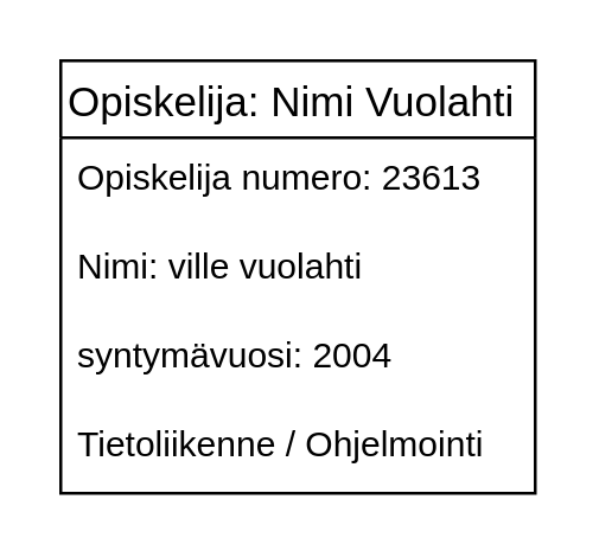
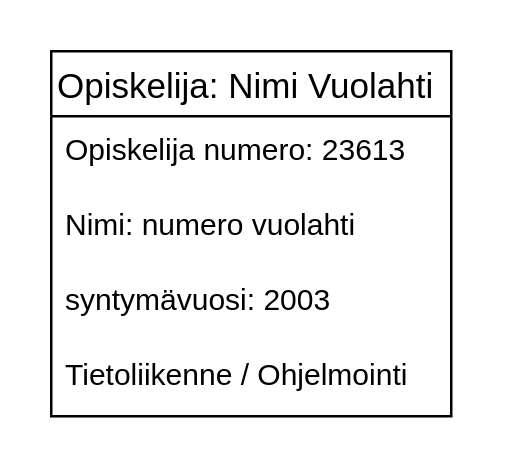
  <mxCell id="0" />
  <mxCell id="1" parent="0" />
  <mxCell id="2" value="Opiskelija: Nimi Vuolahti " style="swimlane;fontStyle=0;childLayout=stackLayout;horizontal=1;startSize=26;horizontalStack=0;resizeParent=1;resizeParentMax=0;resizeLast=0;collapsible=1;marginBottom=0;align=center;fontSize=14;" vertex="1" parent="1"><mxGeometry x="20" y="20" width="160" height="146" as="geometry" /></mxCell>
  <mxCell id="3" value="Opiskelija numero: 23613" style="text;strokeColor=none;fillColor=none;spacingLeft=4;spacingRight=4;overflow=hidden;rotatable=0;points=[[0,0.5],[1,0.5]];portConstraint=eastwest;fontSize=12;" vertex="1" parent="2"><mxGeometry y="26" width="160" height="30" as="geometry" /></mxCell>
- <mxCell id="4" value="Nimi: ville vuolahti " style="text;strokeColor=none;fillColor=none;spacingLeft=4;spacingRight=4;overflow=hidden;rotatable=0;points=[[0,0.5],[1,0.5]];portConstraint=eastwest;fontSize=12;" vertex="1" parent="2"><mxGeometry y="56" width="160" height="30" as="geometry" /></mxCell>
- <mxCell id="5" value="syntymävuosi: 2004 " style="text;strokeColor=none;fillColor=none;spacingLeft=4;spacingRight=4;overflow=hidden;rotatable=0;points=[[0,0.5],[1,0.5]];portConstraint=eastwest;fontSize=12;" vertex="1" parent="2"><mxGeometry y="86" width="160" height="30" as="geometry" /></mxCell>
+ <mxCell id="4" value="Nimi: numero vuolahti " style="text;strokeColor=none;fillColor=none;spacingLeft=4;spacingRight=4;overflow=hidden;rotatable=0;points=[[0,0.5],[1,0.5]];portConstraint=eastwest;fontSize=12;" vertex="1" parent="2"><mxGeometry y="56" width="160" height="30" as="geometry" /></mxCell>
+ <mxCell id="5" value="syntymävuosi: 2003 " style="text;strokeColor=none;fillColor=none;spacingLeft=4;spacingRight=4;overflow=hidden;rotatable=0;points=[[0,0.5],[1,0.5]];portConstraint=eastwest;fontSize=12;" vertex="1" parent="2"><mxGeometry y="86" width="160" height="30" as="geometry" /></mxCell>
  <mxCell id="6" value="Tietoliikenne / Ohjelmointi " style="text;strokeColor=none;fillColor=none;spacingLeft=4;spacingRight=4;overflow=hidden;rotatable=0;points=[[0,0.5],[1,0.5]];portConstraint=eastwest;fontSize=12;" vertex="1" parent="2"><mxGeometry y="116" width="160" height="30" as="geometry" /></mxCell>
